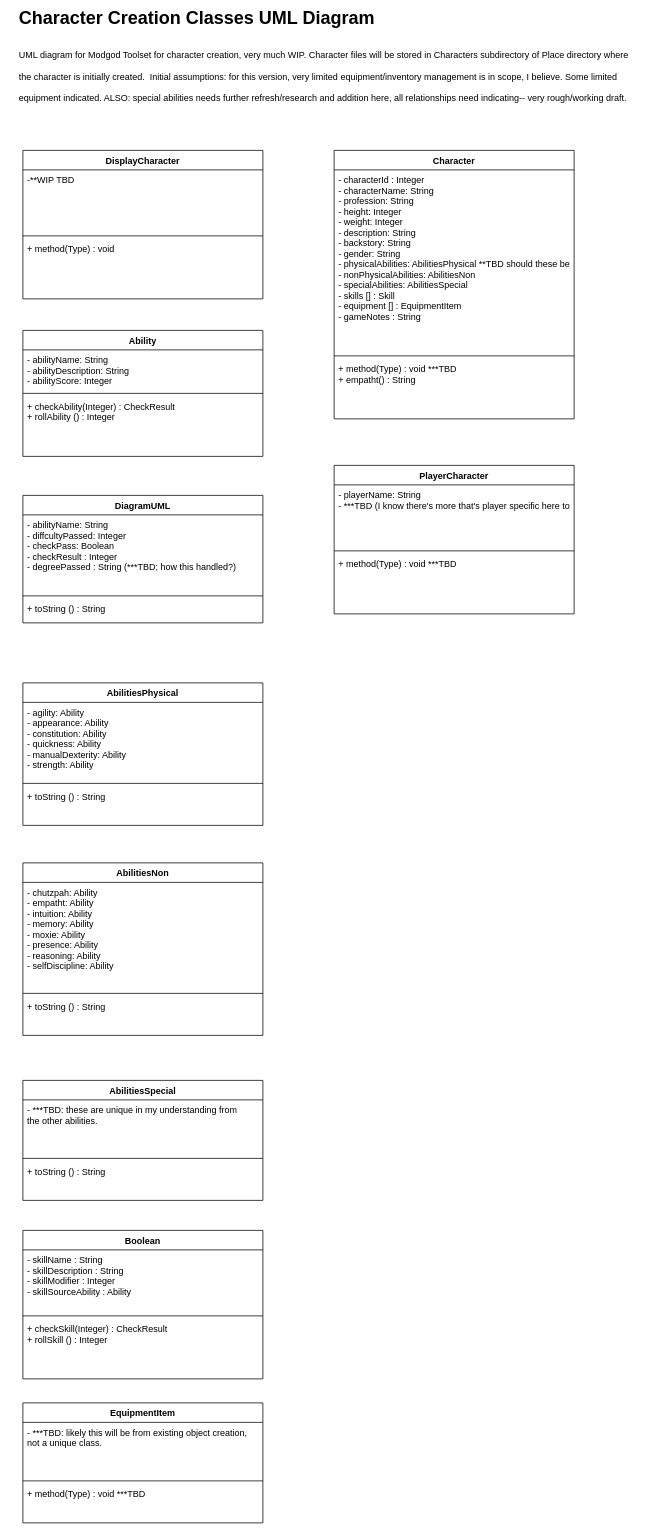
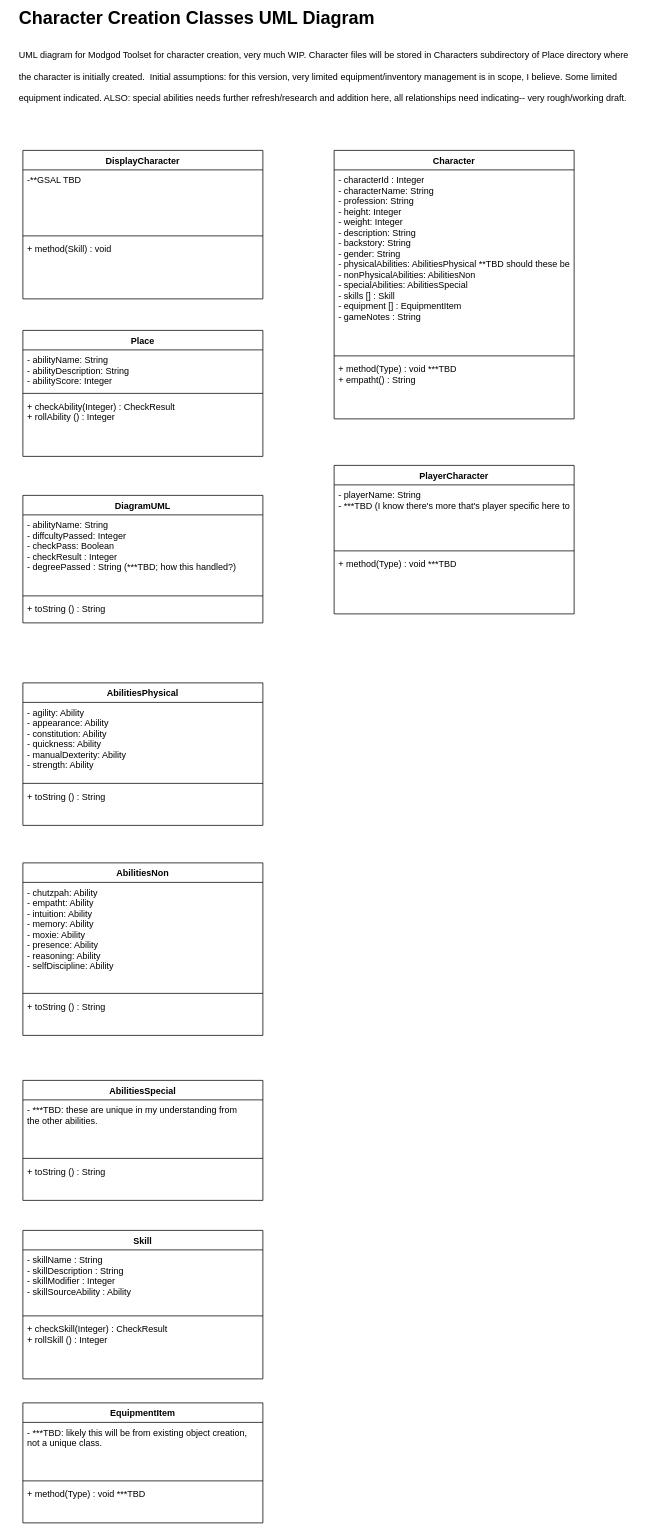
  <mxCell id="0" />
  <mxCell id="1" parent="0" />
  <mxCell id="2" value="&lt;span style=&quot;font-size: 24px;&quot;&gt;&lt;b&gt;Character Creation Classes&amp;nbsp;&lt;/b&gt;&lt;/span&gt;&lt;b style=&quot;font-size: 24px;&quot;&gt;UML Diagram&lt;/b&gt;&lt;h1&gt;&lt;span style=&quot;font-size: 12px; font-weight: 400;&quot;&gt;UML diagram for Modgod Toolset for character creation, very much WIP. Character files will be stored in Characters subdirectory of Place directory where the character is initially created.&amp;nbsp; Initial assumptions: for this version, very limited equipment/inventory management is in scope, I believe. Some limited equipment indicated. ALSO: special abilities needs further refresh/research and addition here, all relationships need indicating-- very rough/working draft.&amp;nbsp;&lt;/span&gt;&lt;/h1&gt;" style="text;html=1;strokeColor=none;fillColor=none;spacing=5;spacingTop=-20;whiteSpace=wrap;overflow=hidden;rounded=0;" parent="1" vertex="1"><mxGeometry x="20" y="20" width="830" height="150" as="geometry" /></mxCell>
  <mxCell id="3" value="Character" style="swimlane;fontStyle=1;align=center;verticalAlign=top;childLayout=stackLayout;horizontal=1;startSize=26;horizontalStack=0;resizeParent=1;resizeParentMax=0;resizeLast=0;collapsible=1;marginBottom=0;" parent="1" vertex="1"><mxGeometry x="445" y="200" width="320" height="358" as="geometry" /></mxCell>
  <mxCell id="4" value="- characterId : Integer&#10;- characterName: String&#10;- profession: String&#10;- height: Integer&#10;- weight: Integer&#10;- description: String&#10;- backstory: String&#10;- gender: String&#10;- physicalAbilities: AbilitiesPhysical **TBD should these be broken out or no? Pros/cons?&#10;- nonPhysicalAbilities: AbilitiesNon&#10;- specialAbilities: AbilitiesSpecial&#10;- skills [] : Skill&#10;- equipment [] : EquipmentItem&#10;- gameNotes : String&#10;" style="text;strokeColor=none;fillColor=none;align=left;verticalAlign=top;spacingLeft=4;spacingRight=4;overflow=hidden;rotatable=0;points=[[0,0.5],[1,0.5]];portConstraint=eastwest;" parent="3" vertex="1"><mxGeometry y="26" width="320" height="244" as="geometry" /></mxCell>
  <mxCell id="5" value="" style="line;strokeWidth=1;fillColor=none;align=left;verticalAlign=middle;spacingTop=-1;spacingLeft=3;spacingRight=3;rotatable=0;labelPosition=right;points=[];portConstraint=eastwest;strokeColor=inherit;" parent="3" vertex="1"><mxGeometry y="270" width="320" height="8" as="geometry" /></mxCell>
  <mxCell id="6" value="+ method(Type) : void ***TBD &#10;+ empatht() : String" style="text;strokeColor=none;fillColor=none;align=left;verticalAlign=top;spacingLeft=4;spacingRight=4;overflow=hidden;rotatable=0;points=[[0,0.5],[1,0.5]];portConstraint=eastwest;" parent="3" vertex="1"><mxGeometry y="278" width="320" height="80" as="geometry" /></mxCell>
  <mxCell id="7" value="DisplayCharacter" style="swimlane;fontStyle=1;align=center;verticalAlign=top;childLayout=stackLayout;horizontal=1;startSize=26;horizontalStack=0;resizeParent=1;resizeParentMax=0;resizeLast=0;collapsible=1;marginBottom=0;" parent="1" vertex="1"><mxGeometry x="30" y="200" width="320" height="198" as="geometry" /></mxCell>
- <mxCell id="8" value="-**WIP TBD" style="text;strokeColor=none;fillColor=none;align=left;verticalAlign=top;spacingLeft=4;spacingRight=4;overflow=hidden;rotatable=0;points=[[0,0.5],[1,0.5]];portConstraint=eastwest;" parent="7" vertex="1"><mxGeometry y="26" width="320" height="84" as="geometry" /></mxCell>
+ <mxCell id="8" value="-**GSAL TBD" style="text;strokeColor=none;fillColor=none;align=left;verticalAlign=top;spacingLeft=4;spacingRight=4;overflow=hidden;rotatable=0;points=[[0,0.5],[1,0.5]];portConstraint=eastwest;" parent="7" vertex="1"><mxGeometry y="26" width="320" height="84" as="geometry" /></mxCell>
  <mxCell id="9" value="" style="line;strokeWidth=1;fillColor=none;align=left;verticalAlign=middle;spacingTop=-1;spacingLeft=3;spacingRight=3;rotatable=0;labelPosition=right;points=[];portConstraint=eastwest;strokeColor=inherit;" parent="7" vertex="1"><mxGeometry y="110" width="320" height="8" as="geometry" /></mxCell>
- <mxCell id="10" value="+ method(Type) : void&#10;&#10;" style="text;strokeColor=none;fillColor=none;align=left;verticalAlign=top;spacingLeft=4;spacingRight=4;overflow=hidden;rotatable=0;points=[[0,0.5],[1,0.5]];portConstraint=eastwest;" parent="7" vertex="1"><mxGeometry y="118" width="320" height="80" as="geometry" /></mxCell>
- <mxCell id="11" value="Ability" style="swimlane;fontStyle=1;align=center;verticalAlign=top;childLayout=stackLayout;horizontal=1;startSize=26;horizontalStack=0;resizeParent=1;resizeParentMax=0;resizeLast=0;collapsible=1;marginBottom=0;" parent="1" vertex="1"><mxGeometry x="30" y="440" width="320" height="168" as="geometry" /></mxCell>
+ <mxCell id="10" value="+ method(Skill) : void&#10;&#10;" style="text;strokeColor=none;fillColor=none;align=left;verticalAlign=top;spacingLeft=4;spacingRight=4;overflow=hidden;rotatable=0;points=[[0,0.5],[1,0.5]];portConstraint=eastwest;" parent="7" vertex="1"><mxGeometry y="118" width="320" height="80" as="geometry" /></mxCell>
+ <mxCell id="11" value="Place" style="swimlane;fontStyle=1;align=center;verticalAlign=top;childLayout=stackLayout;horizontal=1;startSize=26;horizontalStack=0;resizeParent=1;resizeParentMax=0;resizeLast=0;collapsible=1;marginBottom=0;" parent="1" vertex="1"><mxGeometry x="30" y="440" width="320" height="168" as="geometry" /></mxCell>
  <mxCell id="12" value="- abilityName: String&#10;- abilityDescription: String&#10;- abilityScore: Integer" style="text;strokeColor=none;fillColor=none;align=left;verticalAlign=top;spacingLeft=4;spacingRight=4;overflow=hidden;rotatable=0;points=[[0,0.5],[1,0.5]];portConstraint=eastwest;" parent="11" vertex="1"><mxGeometry y="26" width="320" height="54" as="geometry" /></mxCell>
  <mxCell id="13" value="" style="line;strokeWidth=1;fillColor=none;align=left;verticalAlign=middle;spacingTop=-1;spacingLeft=3;spacingRight=3;rotatable=0;labelPosition=right;points=[];portConstraint=eastwest;strokeColor=inherit;" parent="11" vertex="1"><mxGeometry y="80" width="320" height="8" as="geometry" /></mxCell>
  <mxCell id="14" value="+ checkAbility(Integer) : CheckResult&#10;+ rollAbility () : Integer" style="text;strokeColor=none;fillColor=none;align=left;verticalAlign=top;spacingLeft=4;spacingRight=4;overflow=hidden;rotatable=0;points=[[0,0.5],[1,0.5]];portConstraint=eastwest;" parent="11" vertex="1"><mxGeometry y="88" width="320" height="80" as="geometry" /></mxCell>
  <mxCell id="15" value="AbilitiesPhysical" style="swimlane;fontStyle=1;align=center;verticalAlign=top;childLayout=stackLayout;horizontal=1;startSize=26;horizontalStack=0;resizeParent=1;resizeParentMax=0;resizeLast=0;collapsible=1;marginBottom=0;" parent="1" vertex="1"><mxGeometry x="30" y="910" width="320" height="190" as="geometry" /></mxCell>
  <mxCell id="16" value="- agility: Ability&#10;- appearance: Ability&#10;- constitution: Ability&#10;- quickness: Ability&#10;- manualDexterity: Ability&#10;- strength: Ability" style="text;strokeColor=none;fillColor=none;align=left;verticalAlign=top;spacingLeft=4;spacingRight=4;overflow=hidden;rotatable=0;points=[[0,0.5],[1,0.5]];portConstraint=eastwest;" parent="15" vertex="1"><mxGeometry y="26" width="320" height="104" as="geometry" /></mxCell>
  <mxCell id="17" value="" style="line;strokeWidth=1;fillColor=none;align=left;verticalAlign=middle;spacingTop=-1;spacingLeft=3;spacingRight=3;rotatable=0;labelPosition=right;points=[];portConstraint=eastwest;strokeColor=inherit;" parent="15" vertex="1"><mxGeometry y="130" width="320" height="8" as="geometry" /></mxCell>
  <mxCell id="18" value="+ toString () : String" style="text;strokeColor=none;fillColor=none;align=left;verticalAlign=top;spacingLeft=4;spacingRight=4;overflow=hidden;rotatable=0;points=[[0,0.5],[1,0.5]];portConstraint=eastwest;" parent="15" vertex="1"><mxGeometry y="138" width="320" height="52" as="geometry" /></mxCell>
  <mxCell id="19" value="AbilitiesNon" style="swimlane;fontStyle=1;align=center;verticalAlign=top;childLayout=stackLayout;horizontal=1;startSize=26;horizontalStack=0;resizeParent=1;resizeParentMax=0;resizeLast=0;collapsible=1;marginBottom=0;" parent="1" vertex="1"><mxGeometry x="30" y="1150" width="320" height="230" as="geometry" /></mxCell>
  <mxCell id="20" value="- chutzpah: Ability&#10;- empatht: Ability&#10;- intuition: Ability&#10;- memory: Ability&#10;- moxie: Ability&#10;- presence: Ability&#10;- reasoning: Ability&#10;- selfDiscipline: Ability" style="text;strokeColor=none;fillColor=none;align=left;verticalAlign=top;spacingLeft=4;spacingRight=4;overflow=hidden;rotatable=0;points=[[0,0.5],[1,0.5]];portConstraint=eastwest;" parent="19" vertex="1"><mxGeometry y="26" width="320" height="144" as="geometry" /></mxCell>
  <mxCell id="21" value="" style="line;strokeWidth=1;fillColor=none;align=left;verticalAlign=middle;spacingTop=-1;spacingLeft=3;spacingRight=3;rotatable=0;labelPosition=right;points=[];portConstraint=eastwest;strokeColor=inherit;" parent="19" vertex="1"><mxGeometry y="170" width="320" height="8" as="geometry" /></mxCell>
  <mxCell id="22" value="+ toString () : String" style="text;strokeColor=none;fillColor=none;align=left;verticalAlign=top;spacingLeft=4;spacingRight=4;overflow=hidden;rotatable=0;points=[[0,0.5],[1,0.5]];portConstraint=eastwest;" parent="19" vertex="1"><mxGeometry y="178" width="320" height="52" as="geometry" /></mxCell>
  <mxCell id="23" value="PlayerCharacter" style="swimlane;fontStyle=1;align=center;verticalAlign=top;childLayout=stackLayout;horizontal=1;startSize=26;horizontalStack=0;resizeParent=1;resizeParentMax=0;resizeLast=0;collapsible=1;marginBottom=0;" parent="1" vertex="1"><mxGeometry x="445" y="620" width="320" height="198" as="geometry" /></mxCell>
  <mxCell id="24" value="- playerName: String&#10;- ***TBD (I know there's more that's player specific here to add)&#10;" style="text;strokeColor=none;fillColor=none;align=left;verticalAlign=top;spacingLeft=4;spacingRight=4;overflow=hidden;rotatable=0;points=[[0,0.5],[1,0.5]];portConstraint=eastwest;" parent="23" vertex="1"><mxGeometry y="26" width="320" height="84" as="geometry" /></mxCell>
  <mxCell id="25" value="" style="line;strokeWidth=1;fillColor=none;align=left;verticalAlign=middle;spacingTop=-1;spacingLeft=3;spacingRight=3;rotatable=0;labelPosition=right;points=[];portConstraint=eastwest;strokeColor=inherit;" parent="23" vertex="1"><mxGeometry y="110" width="320" height="8" as="geometry" /></mxCell>
  <mxCell id="26" value="+ method(Type) : void ***TBD &#10;" style="text;strokeColor=none;fillColor=none;align=left;verticalAlign=top;spacingLeft=4;spacingRight=4;overflow=hidden;rotatable=0;points=[[0,0.5],[1,0.5]];portConstraint=eastwest;" parent="23" vertex="1"><mxGeometry y="118" width="320" height="80" as="geometry" /></mxCell>
  <mxCell id="27" value="AbilitiesSpecial" style="swimlane;fontStyle=1;align=center;verticalAlign=top;childLayout=stackLayout;horizontal=1;startSize=26;horizontalStack=0;resizeParent=1;resizeParentMax=0;resizeLast=0;collapsible=1;marginBottom=0;" parent="1" vertex="1"><mxGeometry x="30" y="1440" width="320" height="160" as="geometry" /></mxCell>
  <mxCell id="28" value="- ***TBD: these are unique in my understanding from&#10;the other abilities." style="text;strokeColor=none;fillColor=none;align=left;verticalAlign=top;spacingLeft=4;spacingRight=4;overflow=hidden;rotatable=0;points=[[0,0.5],[1,0.5]];portConstraint=eastwest;" parent="27" vertex="1"><mxGeometry y="26" width="320" height="74" as="geometry" /></mxCell>
  <mxCell id="29" value="" style="line;strokeWidth=1;fillColor=none;align=left;verticalAlign=middle;spacingTop=-1;spacingLeft=3;spacingRight=3;rotatable=0;labelPosition=right;points=[];portConstraint=eastwest;strokeColor=inherit;" parent="27" vertex="1"><mxGeometry y="100" width="320" height="8" as="geometry" /></mxCell>
  <mxCell id="30" value="+ toString () : String" style="text;strokeColor=none;fillColor=none;align=left;verticalAlign=top;spacingLeft=4;spacingRight=4;overflow=hidden;rotatable=0;points=[[0,0.5],[1,0.5]];portConstraint=eastwest;" parent="27" vertex="1"><mxGeometry y="108" width="320" height="52" as="geometry" /></mxCell>
  <mxCell id="31" value="EquipmentItem" style="swimlane;fontStyle=1;align=center;verticalAlign=top;childLayout=stackLayout;horizontal=1;startSize=26;horizontalStack=0;resizeParent=1;resizeParentMax=0;resizeLast=0;collapsible=1;marginBottom=0;" parent="1" vertex="1"><mxGeometry x="30" y="1870" width="320" height="160" as="geometry" /></mxCell>
  <mxCell id="32" value="- ***TBD: likely this will be from existing object creation,&#10;not a unique class. " style="text;strokeColor=none;fillColor=none;align=left;verticalAlign=top;spacingLeft=4;spacingRight=4;overflow=hidden;rotatable=0;points=[[0,0.5],[1,0.5]];portConstraint=eastwest;" parent="31" vertex="1"><mxGeometry y="26" width="320" height="74" as="geometry" /></mxCell>
  <mxCell id="33" value="" style="line;strokeWidth=1;fillColor=none;align=left;verticalAlign=middle;spacingTop=-1;spacingLeft=3;spacingRight=3;rotatable=0;labelPosition=right;points=[];portConstraint=eastwest;strokeColor=inherit;" parent="31" vertex="1"><mxGeometry y="100" width="320" height="8" as="geometry" /></mxCell>
  <mxCell id="34" value="+ method(Type) : void ***TBD &#10;" style="text;strokeColor=none;fillColor=none;align=left;verticalAlign=top;spacingLeft=4;spacingRight=4;overflow=hidden;rotatable=0;points=[[0,0.5],[1,0.5]];portConstraint=eastwest;" parent="31" vertex="1"><mxGeometry y="108" width="320" height="52" as="geometry" /></mxCell>
- <mxCell id="35" value="Boolean" style="swimlane;fontStyle=1;align=center;verticalAlign=top;childLayout=stackLayout;horizontal=1;startSize=26;horizontalStack=0;resizeParent=1;resizeParentMax=0;resizeLast=0;collapsible=1;marginBottom=0;" parent="1" vertex="1"><mxGeometry x="30" y="1640" width="320" height="198" as="geometry" /></mxCell>
+ <mxCell id="35" value="Skill" style="swimlane;fontStyle=1;align=center;verticalAlign=top;childLayout=stackLayout;horizontal=1;startSize=26;horizontalStack=0;resizeParent=1;resizeParentMax=0;resizeLast=0;collapsible=1;marginBottom=0;" parent="1" vertex="1"><mxGeometry x="30" y="1640" width="320" height="198" as="geometry" /></mxCell>
  <mxCell id="36" value="- skillName : String&#10;- skillDescription : String&#10;- skillModifier : Integer&#10;- skillSourceAbility : Ability" style="text;strokeColor=none;fillColor=none;align=left;verticalAlign=top;spacingLeft=4;spacingRight=4;overflow=hidden;rotatable=0;points=[[0,0.5],[1,0.5]];portConstraint=eastwest;" parent="35" vertex="1"><mxGeometry y="26" width="320" height="84" as="geometry" /></mxCell>
  <mxCell id="37" value="" style="line;strokeWidth=1;fillColor=none;align=left;verticalAlign=middle;spacingTop=-1;spacingLeft=3;spacingRight=3;rotatable=0;labelPosition=right;points=[];portConstraint=eastwest;strokeColor=inherit;" parent="35" vertex="1"><mxGeometry y="110" width="320" height="8" as="geometry" /></mxCell>
  <mxCell id="38" value="+ checkSkill(Integer) : CheckResult&#10;+ rollSkill () : Integer" style="text;strokeColor=none;fillColor=none;align=left;verticalAlign=top;spacingLeft=4;spacingRight=4;overflow=hidden;rotatable=0;points=[[0,0.5],[1,0.5]];portConstraint=eastwest;" parent="35" vertex="1"><mxGeometry y="118" width="320" height="80" as="geometry" /></mxCell>
  <mxCell id="39" value="DiagramUML" style="swimlane;fontStyle=1;align=center;verticalAlign=top;childLayout=stackLayout;horizontal=1;startSize=26;horizontalStack=0;resizeParent=1;resizeParentMax=0;resizeLast=0;collapsible=1;marginBottom=0;" parent="1" vertex="1"><mxGeometry x="30" y="660" width="320" height="170" as="geometry" /></mxCell>
  <mxCell id="40" value="- abilityName: String&#10;- diffcultyPassed: Integer&#10;- checkPass: Boolean&#10;- checkResult : Integer&#10;- degreePassed : String (***TBD; how this handled?)" style="text;strokeColor=none;fillColor=none;align=left;verticalAlign=top;spacingLeft=4;spacingRight=4;overflow=hidden;rotatable=0;points=[[0,0.5],[1,0.5]];portConstraint=eastwest;" parent="39" vertex="1"><mxGeometry y="26" width="320" height="104" as="geometry" /></mxCell>
  <mxCell id="41" value="" style="line;strokeWidth=1;fillColor=none;align=left;verticalAlign=middle;spacingTop=-1;spacingLeft=3;spacingRight=3;rotatable=0;labelPosition=right;points=[];portConstraint=eastwest;strokeColor=inherit;" parent="39" vertex="1"><mxGeometry y="130" width="320" height="8" as="geometry" /></mxCell>
  <mxCell id="42" value="+ toString () : String" style="text;strokeColor=none;fillColor=none;align=left;verticalAlign=top;spacingLeft=4;spacingRight=4;overflow=hidden;rotatable=0;points=[[0,0.5],[1,0.5]];portConstraint=eastwest;" parent="39" vertex="1"><mxGeometry y="138" width="320" height="32" as="geometry" /></mxCell>
